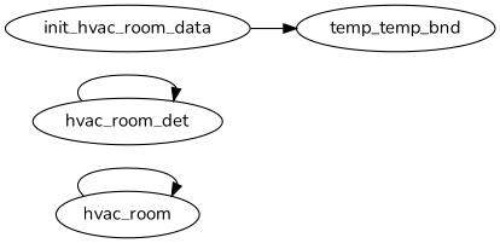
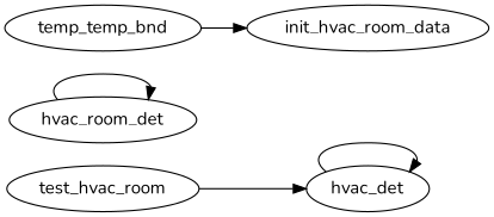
  digraph {
    fontname=Nunito
    rankdir=LR
    node [fontname=Nunito]
    edge [fontname=Nunito]
-   hvac_room
+   hvac_room [label=hvac_det]
    hvac_room_det
    n3 [label=temp_temp_bnd]
    init_hvac_room_data
+   test_hvac_room
    hvac_room -> hvac_room
    hvac_room_det -> hvac_room_det
-   init_hvac_room_data -> n3
+   n3 -> init_hvac_room_data
+   test_hvac_room -> hvac_room
  }
